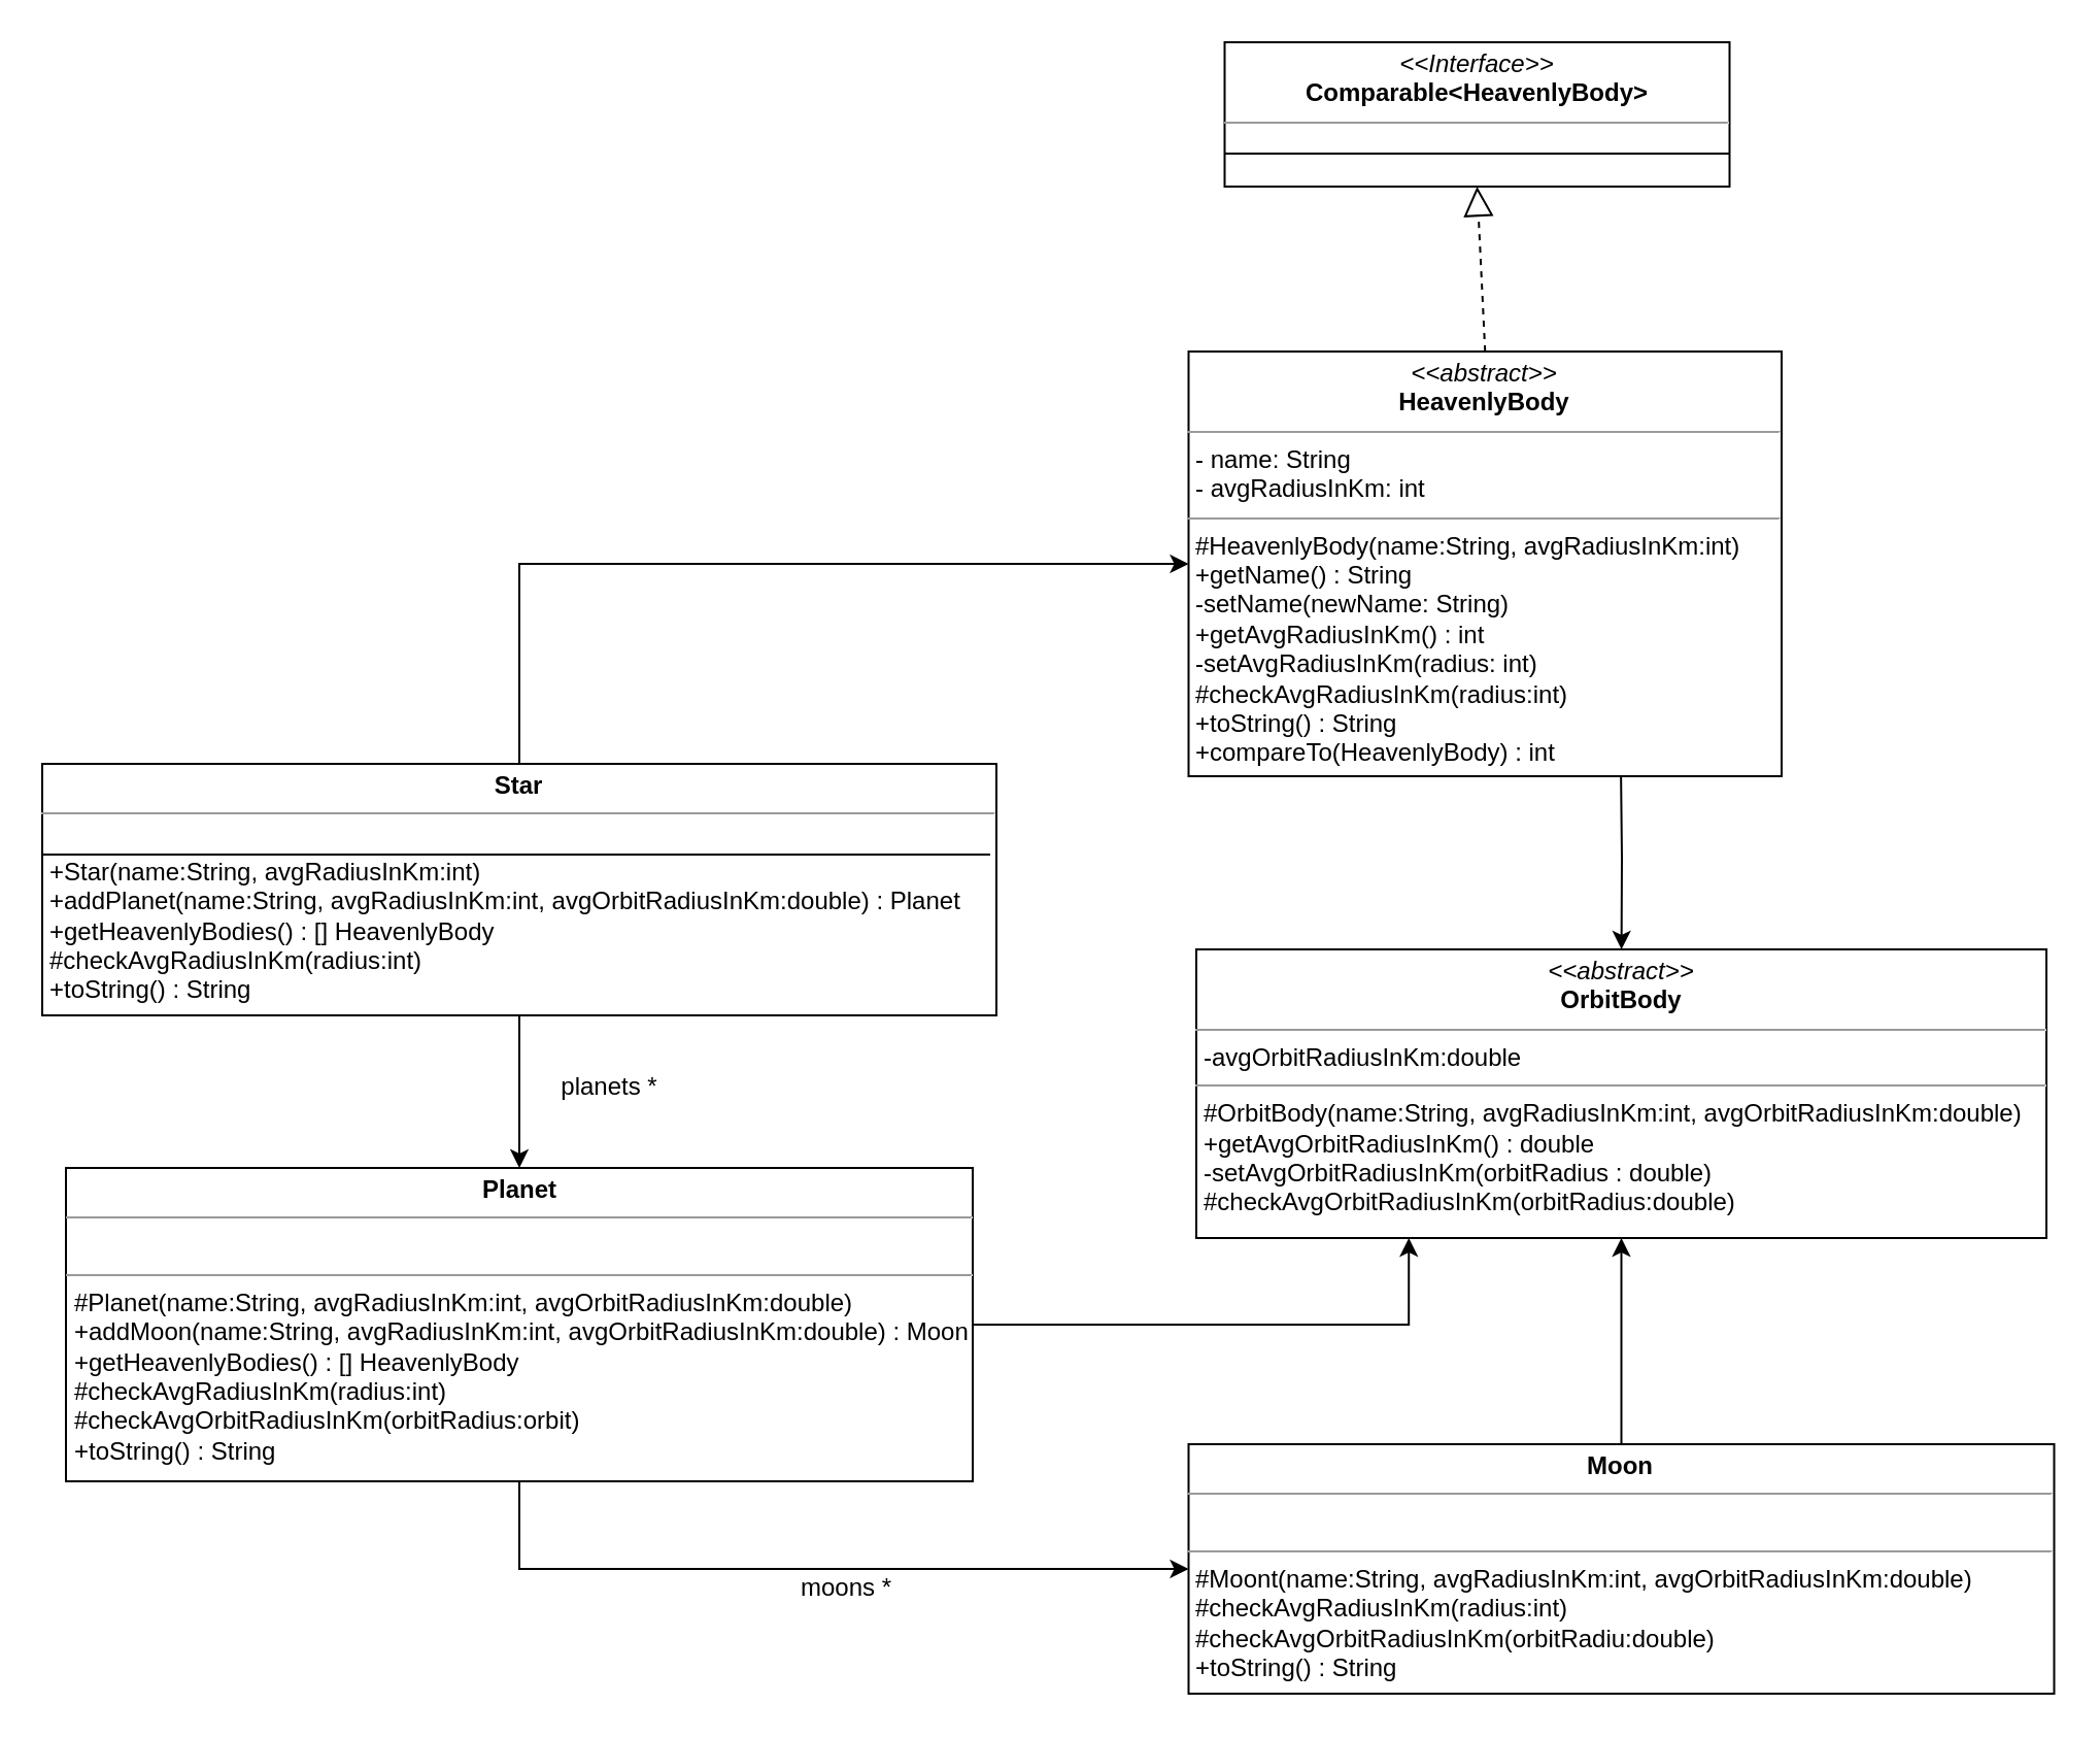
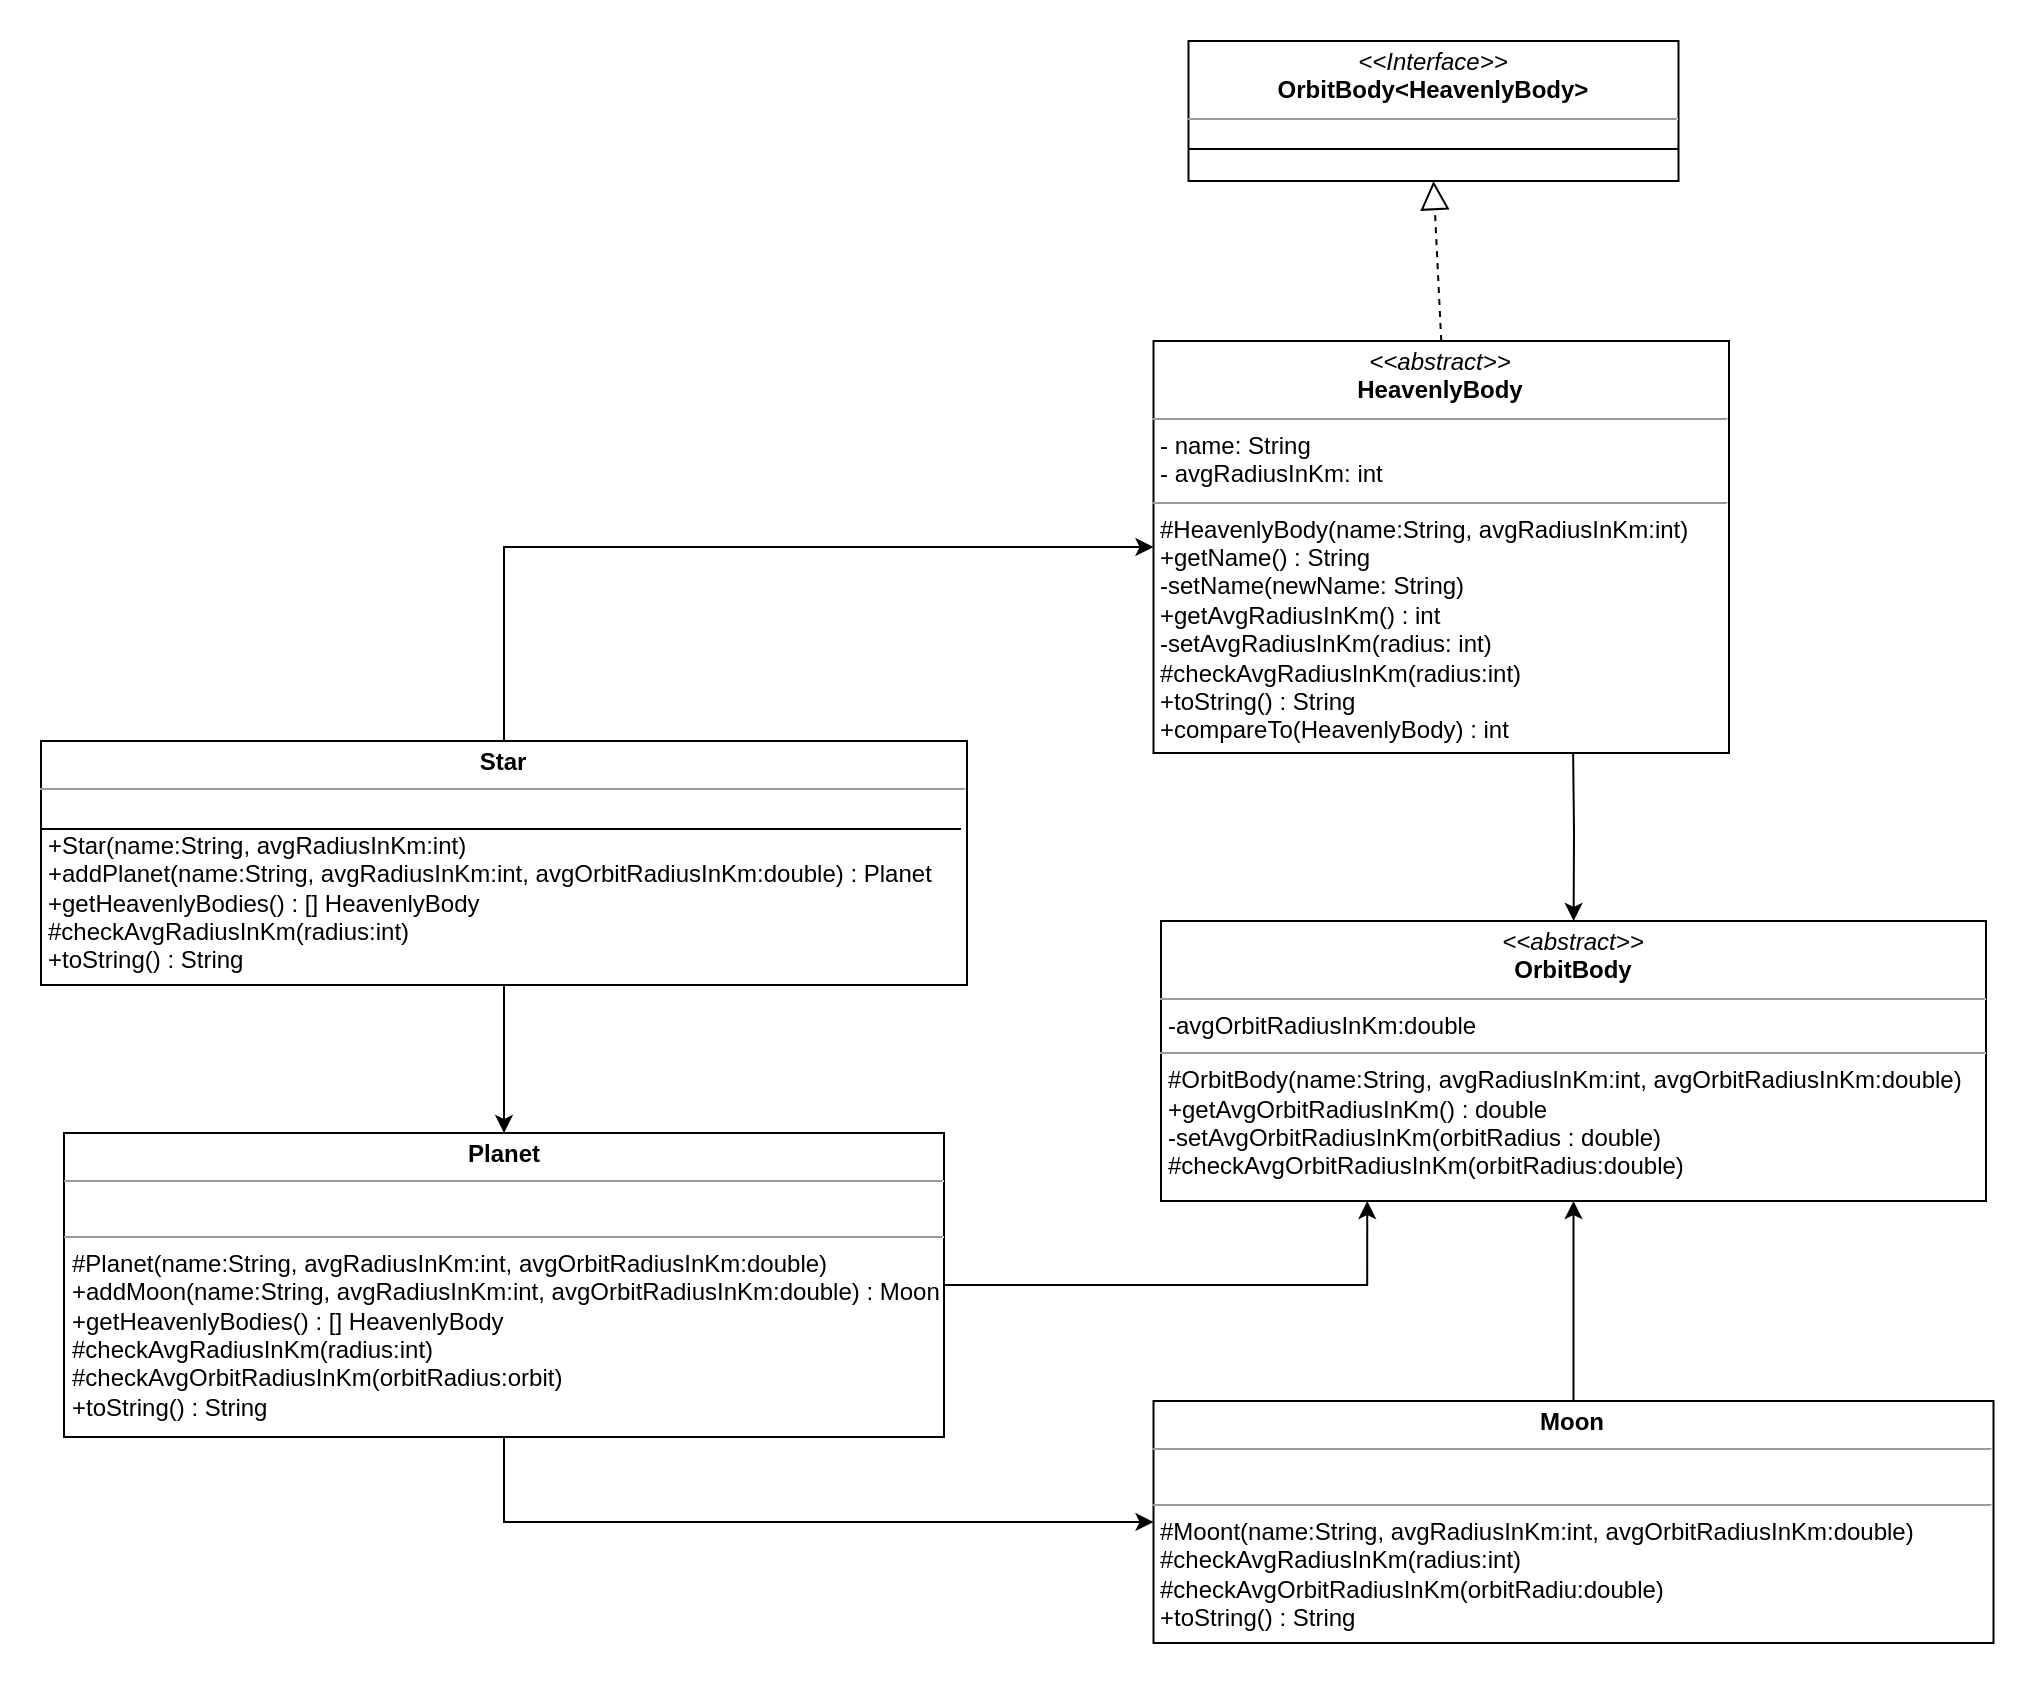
  <mxCell id="0" />
  <mxCell id="1" parent="0" />
  <mxCell id="2" style="edgeStyle=orthogonalEdgeStyle;rounded=0;orthogonalLoop=1;jettySize=auto;html=1;" edge="1" parent="1" target="10"><mxGeometry relative="1" as="geometry"><mxPoint x="786" y="370" as="sourcePoint" /></mxGeometry></mxCell>
  <mxCell id="3" value="&lt;p style=&quot;margin:0px;margin-top:4px;text-align:center;&quot;&gt;&lt;i&gt;&amp;lt;&amp;lt;abstract&amp;gt;&amp;gt;&lt;/i&gt;&lt;br&gt;&lt;b&gt;HeavenlyBody&lt;/b&gt;&lt;/p&gt;&lt;hr size=&quot;1&quot;&gt;&lt;p style=&quot;margin:0px;margin-left:4px;&quot;&gt;- name: String&lt;br&gt;- avgRadiusInKm: int&lt;/p&gt;&lt;hr size=&quot;1&quot;&gt;&lt;p style=&quot;margin:0px;margin-left:4px;&quot;&gt;#HeavenlyBody(name:String, avgRadiusInKm:int)&lt;br&gt;+getName() : String&lt;/p&gt;&lt;p style=&quot;margin:0px;margin-left:4px;&quot;&gt;-setName(newName: String)&lt;br&gt;&lt;/p&gt;&lt;p style=&quot;margin:0px;margin-left:4px;&quot;&gt;+getAvgRadiusInKm() : int&lt;br&gt;&lt;/p&gt;&lt;p style=&quot;margin:0px;margin-left:4px;&quot;&gt;-setAvgRadiusInKm(radius: int)&lt;br&gt;&lt;/p&gt;&lt;p style=&quot;margin:0px;margin-left:4px;&quot;&gt;#checkAvgRadiusInKm(radius:int)&lt;br&gt;&lt;/p&gt;&lt;p style=&quot;margin:0px;margin-left:4px;&quot;&gt;+toString() : String&lt;/p&gt;&lt;p style=&quot;margin:0px;margin-left:4px;&quot;&gt;+compareTo(HeavenlyBody) : int&lt;/p&gt;&lt;p style=&quot;margin:0px;margin-left:4px;&quot;&gt;&lt;br&gt;&lt;/p&gt;" style="verticalAlign=top;align=left;overflow=fill;fontSize=12;fontFamily=Helvetica;html=1;" vertex="1" parent="1"><mxGeometry x="576.25" y="170" width="287.75" height="206" as="geometry" /></mxCell>
- <mxCell id="4" value="&lt;p style=&quot;margin:0px;margin-top:4px;text-align:center;&quot;&gt;&lt;i&gt;&amp;lt;&amp;lt;Interface&amp;gt;&amp;gt;&lt;/i&gt;&lt;br&gt;&lt;b&gt;Comparable&amp;lt;HeavenlyBody&amp;gt;&lt;/b&gt;&lt;br&gt;&lt;/p&gt;&lt;hr size=&quot;1&quot;&gt;&lt;p style=&quot;margin:0px;margin-left:4px;&quot;&gt;&lt;br&gt;&lt;/p&gt;" style="verticalAlign=top;align=left;overflow=fill;fontSize=12;fontFamily=Helvetica;html=1;" vertex="1" parent="1"><mxGeometry x="593.75" y="20" width="245" height="70" as="geometry" /></mxCell>
+ <mxCell id="4" value="&lt;p style=&quot;margin:0px;margin-top:4px;text-align:center;&quot;&gt;&lt;i&gt;&amp;lt;&amp;lt;Interface&amp;gt;&amp;gt;&lt;/i&gt;&lt;br&gt;&lt;b&gt;OrbitBody&amp;lt;HeavenlyBody&amp;gt;&lt;/b&gt;&lt;br&gt;&lt;/p&gt;&lt;hr size=&quot;1&quot;&gt;&lt;p style=&quot;margin:0px;margin-left:4px;&quot;&gt;&lt;br&gt;&lt;/p&gt;" style="verticalAlign=top;align=left;overflow=fill;fontSize=12;fontFamily=Helvetica;html=1;" vertex="1" parent="1"><mxGeometry x="593.75" y="20" width="245" height="70" as="geometry" /></mxCell>
  <mxCell id="5" value="" style="line;strokeWidth=1;fillColor=none;align=left;verticalAlign=middle;spacingTop=-1;spacingLeft=3;spacingRight=3;rotatable=0;labelPosition=right;points=[];portConstraint=eastwest;strokeColor=inherit;" vertex="1" parent="1"><mxGeometry x="593.75" y="70" width="245" height="8" as="geometry" /></mxCell>
  <mxCell id="6" style="edgeStyle=orthogonalEdgeStyle;rounded=0;orthogonalLoop=1;jettySize=auto;html=1;entryX=0;entryY=0.5;entryDx=0;entryDy=0;exitX=0.5;exitY=0;exitDx=0;exitDy=0;" edge="1" parent="1" source="8" target="3"><mxGeometry relative="1" as="geometry" /></mxCell>
  <mxCell id="7" style="edgeStyle=orthogonalEdgeStyle;rounded=0;orthogonalLoop=1;jettySize=auto;html=1;entryX=0.5;entryY=0;entryDx=0;entryDy=0;" edge="1" parent="1" source="8" target="14"><mxGeometry relative="1" as="geometry" /></mxCell>
  <mxCell id="8" value="&lt;p style=&quot;margin:0px;margin-top:4px;text-align:center;&quot;&gt;&lt;b&gt;Star&lt;/b&gt;&lt;/p&gt;&lt;hr size=&quot;1&quot;&gt;&lt;p style=&quot;margin:0px;margin-left:4px;&quot;&gt;&lt;br&gt;&lt;/p&gt;&lt;p style=&quot;margin:0px;margin-left:4px;&quot;&gt;+Star(name:String, avgRadiusInKm:int)&lt;br&gt;&lt;/p&gt;&lt;p style=&quot;margin:0px;margin-left:4px;&quot;&gt;+addPlanet(name:String, avgRadiusInKm:int, avgOrbitRadiusInKm:double) : Planet&lt;br&gt;&lt;/p&gt;&lt;p style=&quot;margin:0px;margin-left:4px;&quot;&gt;+getHeavenlyBodies() : [] HeavenlyBody&lt;br&gt;&lt;/p&gt;&lt;p style=&quot;margin:0px;margin-left:4px;&quot;&gt;#checkAvgRadiusInKm(radius:int)&lt;br&gt;&lt;/p&gt;&lt;p style=&quot;margin:0px;margin-left:4px;&quot;&gt;+toString() : String&lt;/p&gt;" style="verticalAlign=top;align=left;overflow=fill;fontSize=12;fontFamily=Helvetica;html=1;" vertex="1" parent="1"><mxGeometry x="20" y="370" width="463" height="122" as="geometry" /></mxCell>
  <mxCell id="9" value="" style="line;strokeWidth=1;fillColor=none;align=left;verticalAlign=middle;spacingTop=-1;spacingLeft=3;spacingRight=3;rotatable=0;labelPosition=right;points=[];portConstraint=eastwest;strokeColor=inherit;" vertex="1" parent="1"><mxGeometry x="20" y="410" width="460" height="8" as="geometry" /></mxCell>
  <mxCell id="10" value="&lt;p style=&quot;margin:0px;margin-top:4px;text-align:center;&quot;&gt;&lt;i&gt;&amp;lt;&amp;lt;abstract&amp;gt;&amp;gt;&lt;/i&gt;&lt;br&gt;&lt;b&gt;OrbitBody&lt;/b&gt;&lt;/p&gt;&lt;hr size=&quot;1&quot;&gt;&lt;p style=&quot;margin:0px;margin-left:4px;&quot;&gt;-avgOrbitRadiusInKm:double&lt;br&gt;&lt;/p&gt;&lt;hr size=&quot;1&quot;&gt;&lt;p style=&quot;margin:0px;margin-left:4px;&quot;&gt;#OrbitBody(name:String, avgRadiusInKm:int, avgOrbitRadiusInKm:double)&lt;/p&gt;&lt;p style=&quot;margin:0px;margin-left:4px;&quot;&gt;+getAvgOrbitRadiusInKm() : double&lt;br&gt;&lt;/p&gt;&lt;p style=&quot;margin:0px;margin-left:4px;&quot;&gt;-setAvgOrbitRadiusInKm(orbitRadius : double)&lt;/p&gt;&lt;p style=&quot;margin:0px;margin-left:4px;&quot;&gt;#checkAvgOrbitRadiusInKm(orbitRadius:double)&lt;/p&gt;" style="verticalAlign=top;align=left;overflow=fill;fontSize=12;fontFamily=Helvetica;html=1;" vertex="1" parent="1"><mxGeometry x="580" y="460" width="412.5" height="140" as="geometry" /></mxCell>
  <mxCell id="11" value="" style="endArrow=block;dashed=1;endFill=0;endSize=12;html=1;rounded=0;entryX=0.5;entryY=1;entryDx=0;entryDy=0;exitX=0.5;exitY=0;exitDx=0;exitDy=0;" edge="1" parent="1" source="3" target="4"><mxGeometry width="160" relative="1" as="geometry"><mxPoint x="693.75" y="210" as="sourcePoint" /><mxPoint x="853.75" y="210" as="targetPoint" /></mxGeometry></mxCell>
  <mxCell id="12" style="edgeStyle=orthogonalEdgeStyle;rounded=0;orthogonalLoop=1;jettySize=auto;html=1;exitX=0.5;exitY=1;exitDx=0;exitDy=0;" edge="1" parent="1" source="14" target="16"><mxGeometry relative="1" as="geometry" /></mxCell>
  <mxCell id="13" style="edgeStyle=orthogonalEdgeStyle;rounded=0;orthogonalLoop=1;jettySize=auto;html=1;exitX=1;exitY=0.5;exitDx=0;exitDy=0;entryX=0.25;entryY=1;entryDx=0;entryDy=0;" edge="1" parent="1" source="14" target="10"><mxGeometry relative="1" as="geometry" /></mxCell>
  <mxCell id="14" value="&lt;p style=&quot;margin:0px;margin-top:4px;text-align:center;&quot;&gt;&lt;b&gt;Planet&lt;/b&gt;&lt;/p&gt;&lt;hr size=&quot;1&quot;&gt;&lt;p style=&quot;margin:0px;margin-left:4px;&quot;&gt;&lt;br&gt;&lt;/p&gt;&lt;hr size=&quot;1&quot;&gt;&lt;p style=&quot;margin:0px;margin-left:4px;&quot;&gt;#Planet(name:String, avgRadiusInKm:int, avgOrbitRadiusInKm:double)&lt;br&gt;&lt;/p&gt;&lt;p style=&quot;margin:0px;margin-left:4px;&quot;&gt;+addMoon(name:String, avgRadiusInKm:int, avgOrbitRadiusInKm:double) : Moon&lt;br&gt;&lt;/p&gt;&lt;p style=&quot;margin:0px;margin-left:4px;&quot;&gt;+getHeavenlyBodies() : [] HeavenlyBody&lt;br&gt;&lt;/p&gt;&lt;p style=&quot;margin:0px;margin-left:4px;&quot;&gt;#checkAvgRadiusInKm(radius:int)&lt;br&gt;&lt;/p&gt;&lt;p style=&quot;margin:0px;margin-left:4px;&quot;&gt;#checkAvgOrbitRadiusInKm(orbitRadius:orbit)&lt;br&gt;&lt;/p&gt;&lt;p style=&quot;margin:0px;margin-left:4px;&quot;&gt;+toString() : String&lt;br&gt;&lt;/p&gt;" style="verticalAlign=top;align=left;overflow=fill;fontSize=12;fontFamily=Helvetica;html=1;" vertex="1" parent="1"><mxGeometry x="31.5" y="566" width="440" height="152" as="geometry" /></mxCell>
  <mxCell id="15" style="edgeStyle=orthogonalEdgeStyle;rounded=0;orthogonalLoop=1;jettySize=auto;html=1;entryX=0.5;entryY=1;entryDx=0;entryDy=0;" edge="1" parent="1" source="16" target="10"><mxGeometry relative="1" as="geometry" /></mxCell>
  <mxCell id="16" value="&lt;p style=&quot;margin:0px;margin-top:4px;text-align:center;&quot;&gt;&lt;b&gt;Moon&lt;/b&gt;&lt;/p&gt;&lt;hr size=&quot;1&quot;&gt;&lt;p style=&quot;margin:0px;margin-left:4px;&quot;&gt;&lt;br&gt;&lt;/p&gt;&lt;hr size=&quot;1&quot;&gt;&lt;p style=&quot;margin:0px;margin-left:4px;&quot;&gt;#Moont(name:String, avgRadiusInKm:int, avgOrbitRadiusInKm:double)&lt;/p&gt;&lt;p style=&quot;margin:0px;margin-left:4px;&quot;&gt;#checkAvgRadiusInKm(radius:int)&lt;br&gt;&lt;/p&gt;&lt;p style=&quot;margin:0px;margin-left:4px;&quot;&gt;#checkAvgOrbitRadiusInKm(orbitRadiu:double)&lt;br&gt;&lt;/p&gt;&lt;p style=&quot;margin:0px;margin-left:4px;&quot;&gt;+toString() : String&lt;br&gt;&lt;/p&gt;" style="verticalAlign=top;align=left;overflow=fill;fontSize=12;fontFamily=Helvetica;html=1;" vertex="1" parent="1"><mxGeometry x="576.25" y="700" width="420" height="121" as="geometry" /></mxCell>
- <mxCell id="17" value="planets *" style="text;html=1;align=center;verticalAlign=middle;resizable=0;points=[];autosize=1;strokeColor=none;fillColor=none;" vertex="1" parent="1"><mxGeometry x="260" y="512" width="70" height="30" as="geometry" /></mxCell>
- <mxCell id="18" value="moons *" style="text;html=1;align=center;verticalAlign=middle;resizable=0;points=[];autosize=1;strokeColor=none;fillColor=none;" vertex="1" parent="1"><mxGeometry x="375" y="755" width="70" height="30" as="geometry" /></mxCell>
